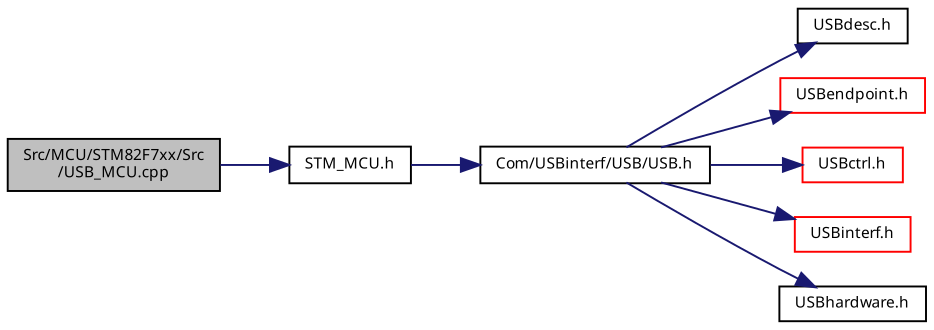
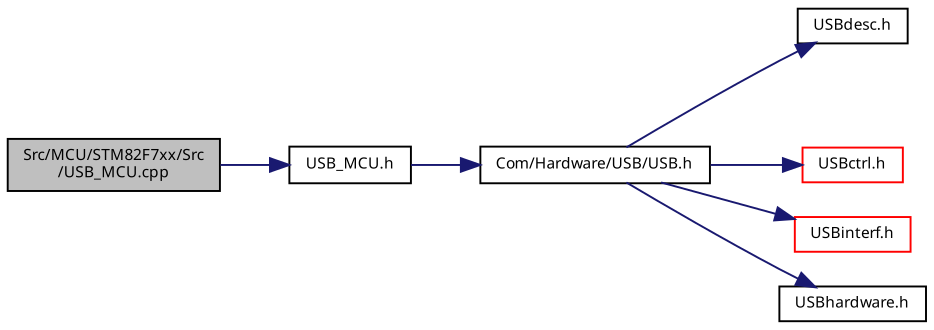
  digraph {
    rankdir=LR
    node [color=black fillcolor=white fontname=Sans fontsize=8 shape=record style=filled]
    edge [color=midnightblue fontname=Sans fontsize=8 labelfontname=Sans labelfontsize=8 style=solid]
    n1 [fillcolor=grey75 fontcolor=black height=0.2 label="Src/MCU/STM82F7xx/Src\l/USB_MCU.cpp" width=0.4]
-   n2 [height=0.2 label="STM_MCU.h" width=0.4]
-   n3 [height=0.2 label="Com/USBinterf/USB/USB.h" width=0.4]
+   n2 [height=0.2 label="USB_MCU.h" width=0.4]
+   n3 [height=0.2 label="Com/Hardware/USB/USB.h" width=0.4]
    n4 [height=0.2 label="USBdesc.h" width=0.4]
-   n5 [color=red height=0.2 label="USBendpoint.h" width=0.4]
    n6 [color=red height=0.2 label="USBctrl.h" width=0.4]
    n7 [color=red height=0.2 label="USBinterf.h" width=0.4]
    n8 [height=0.2 label="USBhardware.h" width=0.4]
    n1 -> n2
    n2 -> n3
    n3 -> n4
-   n3 -> n5
    n3 -> n6
    n3 -> n7
    n3 -> n8
  }
